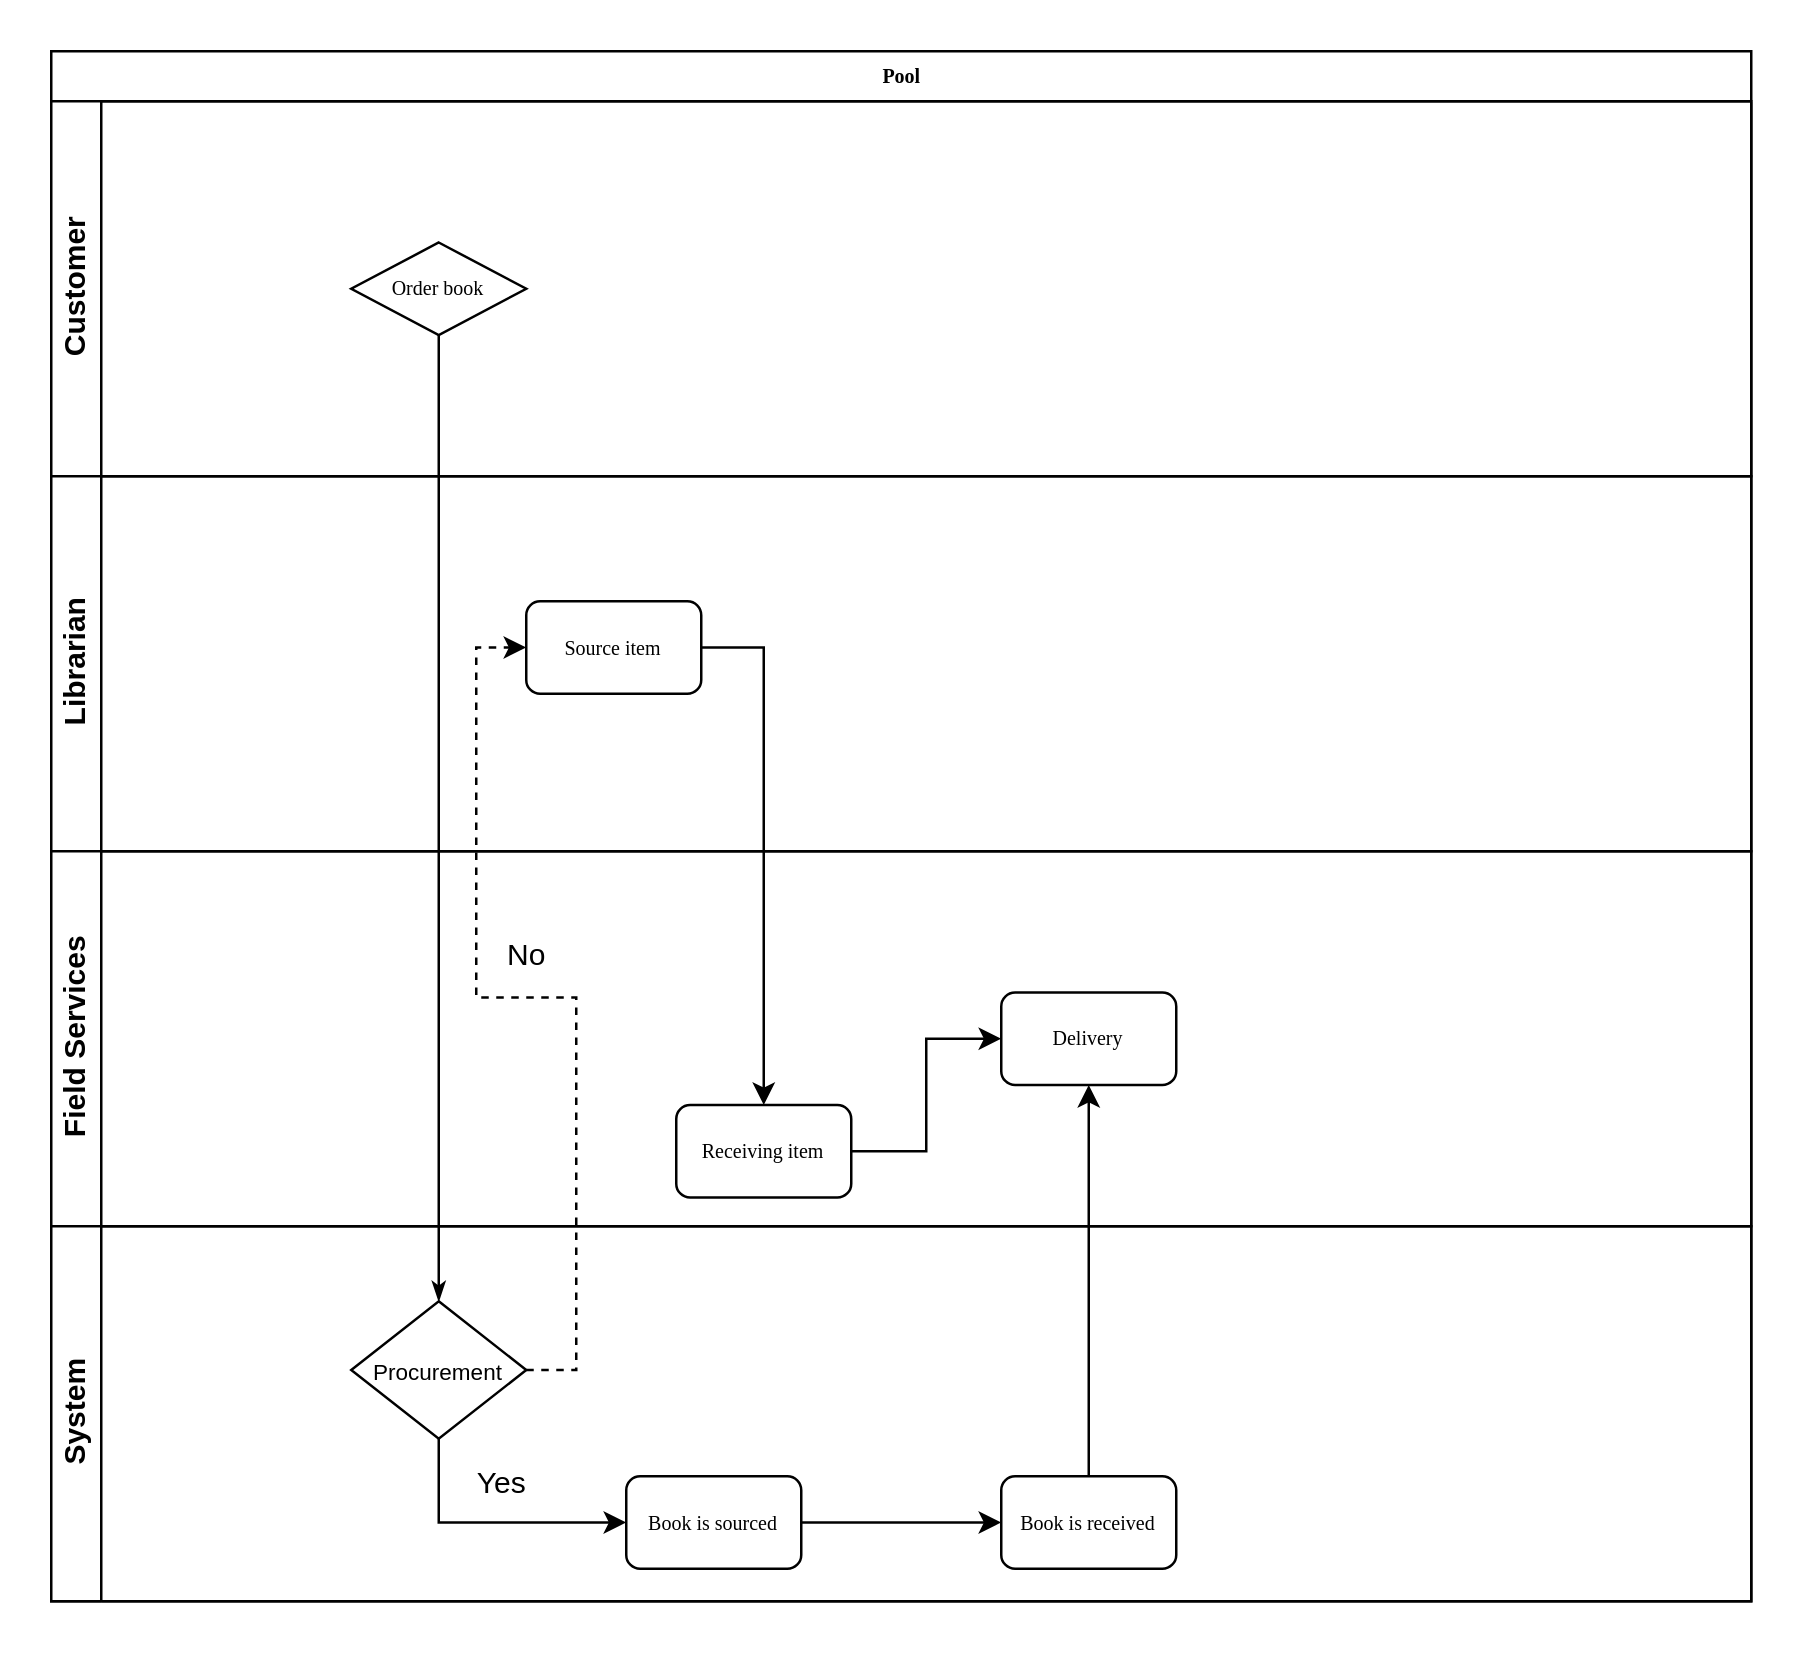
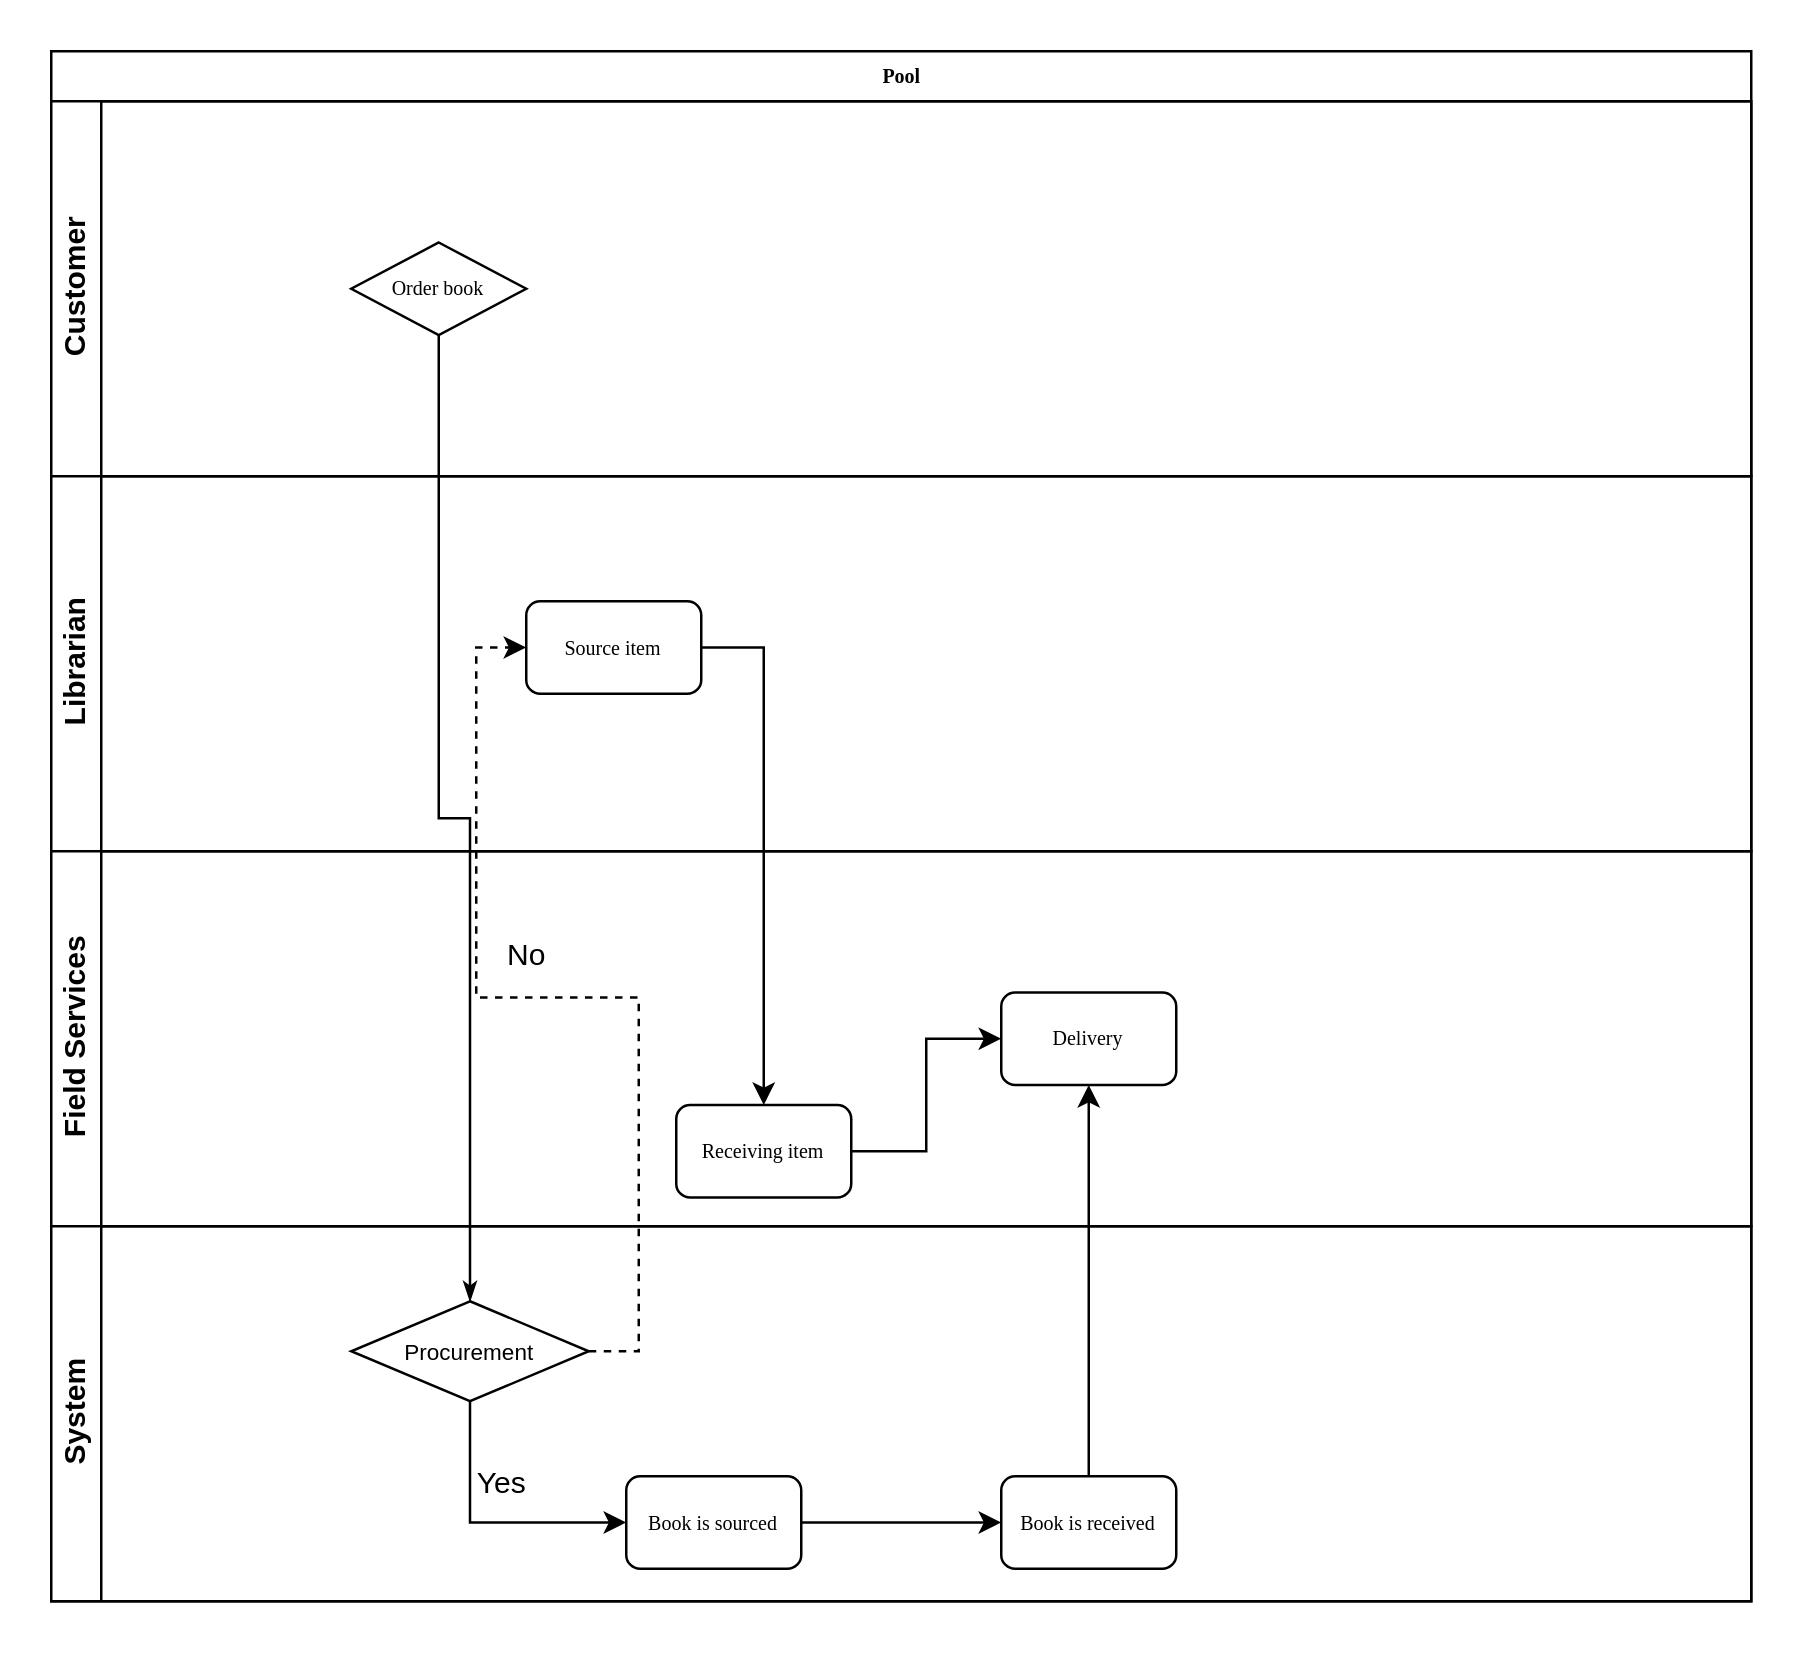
  <mxCell id="0" />
  <mxCell id="1" parent="0" />
  <mxCell id="2" value="Pool" style="swimlane;html=1;childLayout=stackLayout;horizontal=1;startSize=20;horizontalStack=0;rounded=0;shadow=0;labelBackgroundColor=none;strokeWidth=1;fontFamily=Verdana;fontSize=8;align=center;" parent="1" vertex="1"><mxGeometry x="20" y="20" width="680" height="620" as="geometry" /></mxCell>
  <mxCell id="3" value="Customer" style="swimlane;html=1;startSize=20;horizontal=0;" parent="2" vertex="1"><mxGeometry y="20" width="680" height="150" as="geometry" /></mxCell>
  <mxCell id="4" value="Order book" style="rhombus;whiteSpace=wrap;html=1;shadow=0;labelBackgroundColor=none;strokeWidth=1;fontFamily=Verdana;fontSize=8;align=center;" parent="3" vertex="1"><mxGeometry x="120" y="56.5" width="70" height="37" as="geometry" /></mxCell>
  <mxCell id="5" value="Librarian" style="swimlane;html=1;startSize=20;horizontal=0;" parent="2" vertex="1"><mxGeometry y="170" width="680" height="150" as="geometry" /></mxCell>
  <mxCell id="6" value="Source item" style="rounded=1;whiteSpace=wrap;html=1;shadow=0;labelBackgroundColor=none;strokeWidth=1;fontFamily=Verdana;fontSize=8;align=center;" vertex="1" parent="5"><mxGeometry x="190" y="50" width="70" height="37" as="geometry" /></mxCell>
  <mxCell id="7" value="Field Services" style="swimlane;html=1;startSize=20;horizontal=0;" vertex="1" parent="2"><mxGeometry y="320" width="680" height="150" as="geometry" /></mxCell>
  <mxCell id="8" style="edgeStyle=orthogonalEdgeStyle;rounded=0;orthogonalLoop=1;jettySize=auto;html=1;entryX=0;entryY=0.5;entryDx=0;entryDy=0;" edge="1" parent="7" source="9" target="10"><mxGeometry relative="1" as="geometry" /></mxCell>
  <mxCell id="9" value="Receiving item" style="rounded=1;whiteSpace=wrap;html=1;shadow=0;labelBackgroundColor=none;strokeWidth=1;fontFamily=Verdana;fontSize=8;align=center;" vertex="1" parent="7"><mxGeometry x="250" y="101.5" width="70" height="37" as="geometry" /></mxCell>
  <mxCell id="10" value="Delivery" style="rounded=1;whiteSpace=wrap;html=1;shadow=0;labelBackgroundColor=none;strokeWidth=1;fontFamily=Verdana;fontSize=8;align=center;" vertex="1" parent="7"><mxGeometry x="380" y="56.5" width="70" height="37" as="geometry" /></mxCell>
  <mxCell id="11" value="No" style="text;html=1;align=center;verticalAlign=middle;resizable=0;points=[];autosize=1;strokeColor=none;fillColor=none;" vertex="1" parent="7"><mxGeometry x="170" y="26.5" width="40" height="30" as="geometry" /></mxCell>
  <mxCell id="12" style="edgeStyle=orthogonalEdgeStyle;rounded=0;html=1;labelBackgroundColor=none;startArrow=none;startFill=0;startSize=5;endArrow=classicThin;endFill=1;endSize=5;jettySize=auto;orthogonalLoop=1;strokeWidth=1;fontFamily=Verdana;fontSize=8;entryX=0.5;entryY=0;entryDx=0;entryDy=0;entryPerimeter=0;" parent="2" source="4" target="18" edge="1"><mxGeometry relative="1" as="geometry"><mxPoint x="155" y="530" as="targetPoint" /></mxGeometry></mxCell>
  <mxCell id="13" style="edgeStyle=orthogonalEdgeStyle;rounded=0;orthogonalLoop=1;jettySize=auto;html=1;entryX=0;entryY=0.5;entryDx=0;entryDy=0;dashed=1;exitX=1;exitY=0.5;exitDx=0;exitDy=0;exitPerimeter=0;" edge="1" parent="2" source="18" target="6"><mxGeometry relative="1" as="geometry" /></mxCell>
  <mxCell id="14" style="edgeStyle=orthogonalEdgeStyle;rounded=0;orthogonalLoop=1;jettySize=auto;html=1;entryX=0.5;entryY=0;entryDx=0;entryDy=0;exitX=1;exitY=0.5;exitDx=0;exitDy=0;" edge="1" parent="2" source="6" target="9"><mxGeometry relative="1" as="geometry" /></mxCell>
  <mxCell id="15" value="" style="edgeStyle=orthogonalEdgeStyle;rounded=0;orthogonalLoop=1;jettySize=auto;html=1;" edge="1" parent="2" source="21" target="10"><mxGeometry relative="1" as="geometry" /></mxCell>
  <mxCell id="16" value="System" style="swimlane;html=1;startSize=20;horizontal=0;" parent="2" vertex="1"><mxGeometry y="470" width="680" height="150" as="geometry" /></mxCell>
  <mxCell id="17" style="edgeStyle=orthogonalEdgeStyle;rounded=0;orthogonalLoop=1;jettySize=auto;html=1;entryX=0;entryY=0.5;entryDx=0;entryDy=0;exitX=0.5;exitY=1;exitDx=0;exitDy=0;exitPerimeter=0;" edge="1" parent="16" source="18" target="20"><mxGeometry relative="1" as="geometry" /></mxCell>
- <mxCell id="18" value="&lt;font style=&quot;font-size: 9px;&quot;&gt;Procurement&lt;/font&gt;" style="strokeWidth=1;html=1;shape=mxgraph.flowchart.decision;whiteSpace=wrap;" vertex="1" parent="16"><mxGeometry x="120" y="30" width="70" height="55" as="geometry" /></mxCell>
+ <mxCell id="18" value="&lt;font style=&quot;font-size: 9px;&quot;&gt;Procurement&lt;/font&gt;" style="strokeWidth=1;html=1;shape=mxgraph.flowchart.decision;whiteSpace=wrap;" vertex="1" parent="16"><mxGeometry x="120" y="30" width="95" height="40" as="geometry" /></mxCell>
  <mxCell id="19" value="" style="edgeStyle=orthogonalEdgeStyle;rounded=0;orthogonalLoop=1;jettySize=auto;html=1;" edge="1" parent="16" source="20" target="21"><mxGeometry relative="1" as="geometry" /></mxCell>
  <mxCell id="20" value="Book is sourced" style="rounded=1;whiteSpace=wrap;html=1;shadow=0;labelBackgroundColor=none;strokeWidth=1;fontFamily=Verdana;fontSize=8;align=center;" vertex="1" parent="16"><mxGeometry x="230" y="100" width="70" height="37" as="geometry" /></mxCell>
  <mxCell id="21" value="Book is received" style="rounded=1;whiteSpace=wrap;html=1;shadow=0;labelBackgroundColor=none;strokeWidth=1;fontFamily=Verdana;fontSize=8;align=center;" vertex="1" parent="16"><mxGeometry x="380" y="100" width="70" height="37" as="geometry" /></mxCell>
  <mxCell id="22" value="Yes" style="text;html=1;align=center;verticalAlign=middle;resizable=0;points=[];autosize=1;strokeColor=none;fillColor=none;" vertex="1" parent="1"><mxGeometry x="180" y="578" width="40" height="30" as="geometry" /></mxCell>
